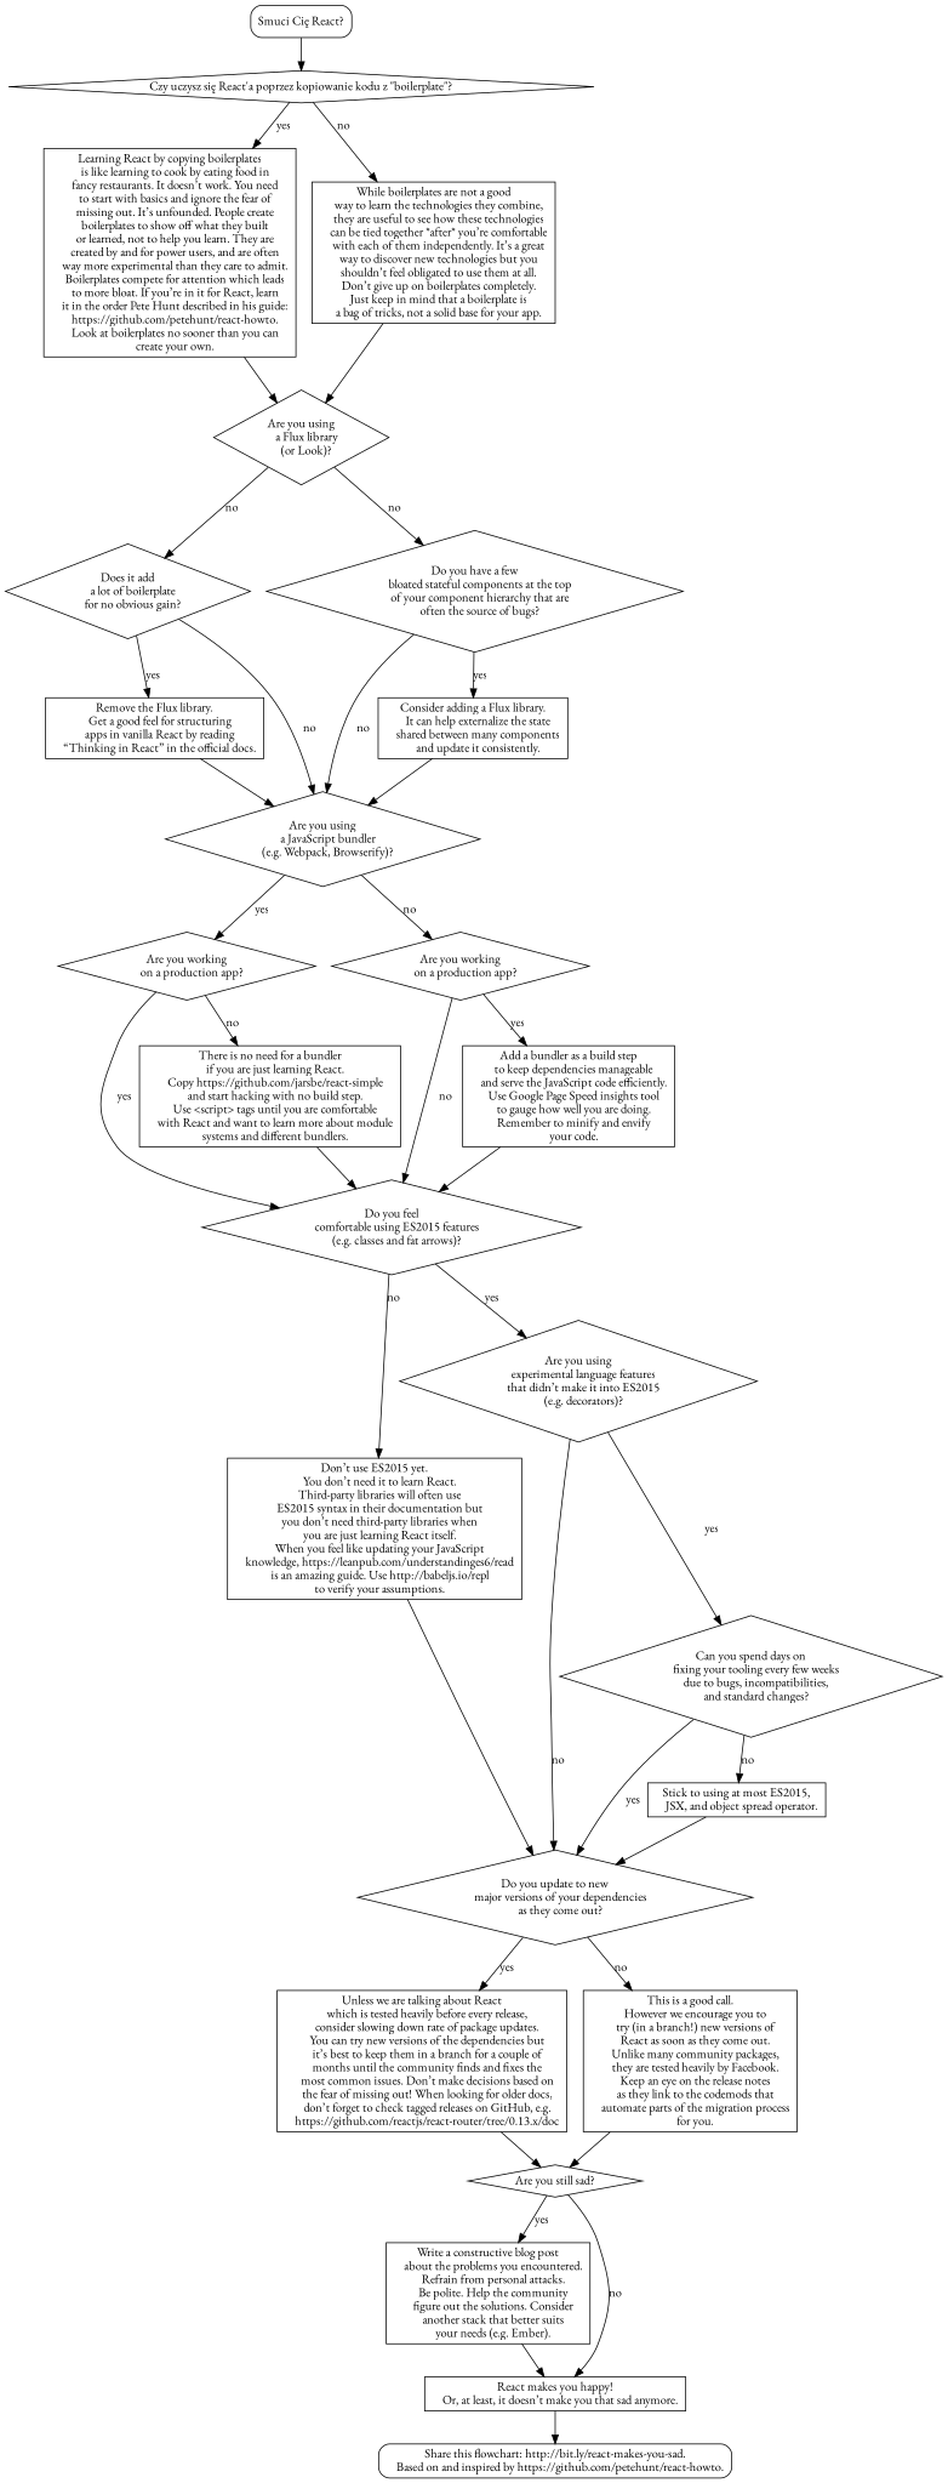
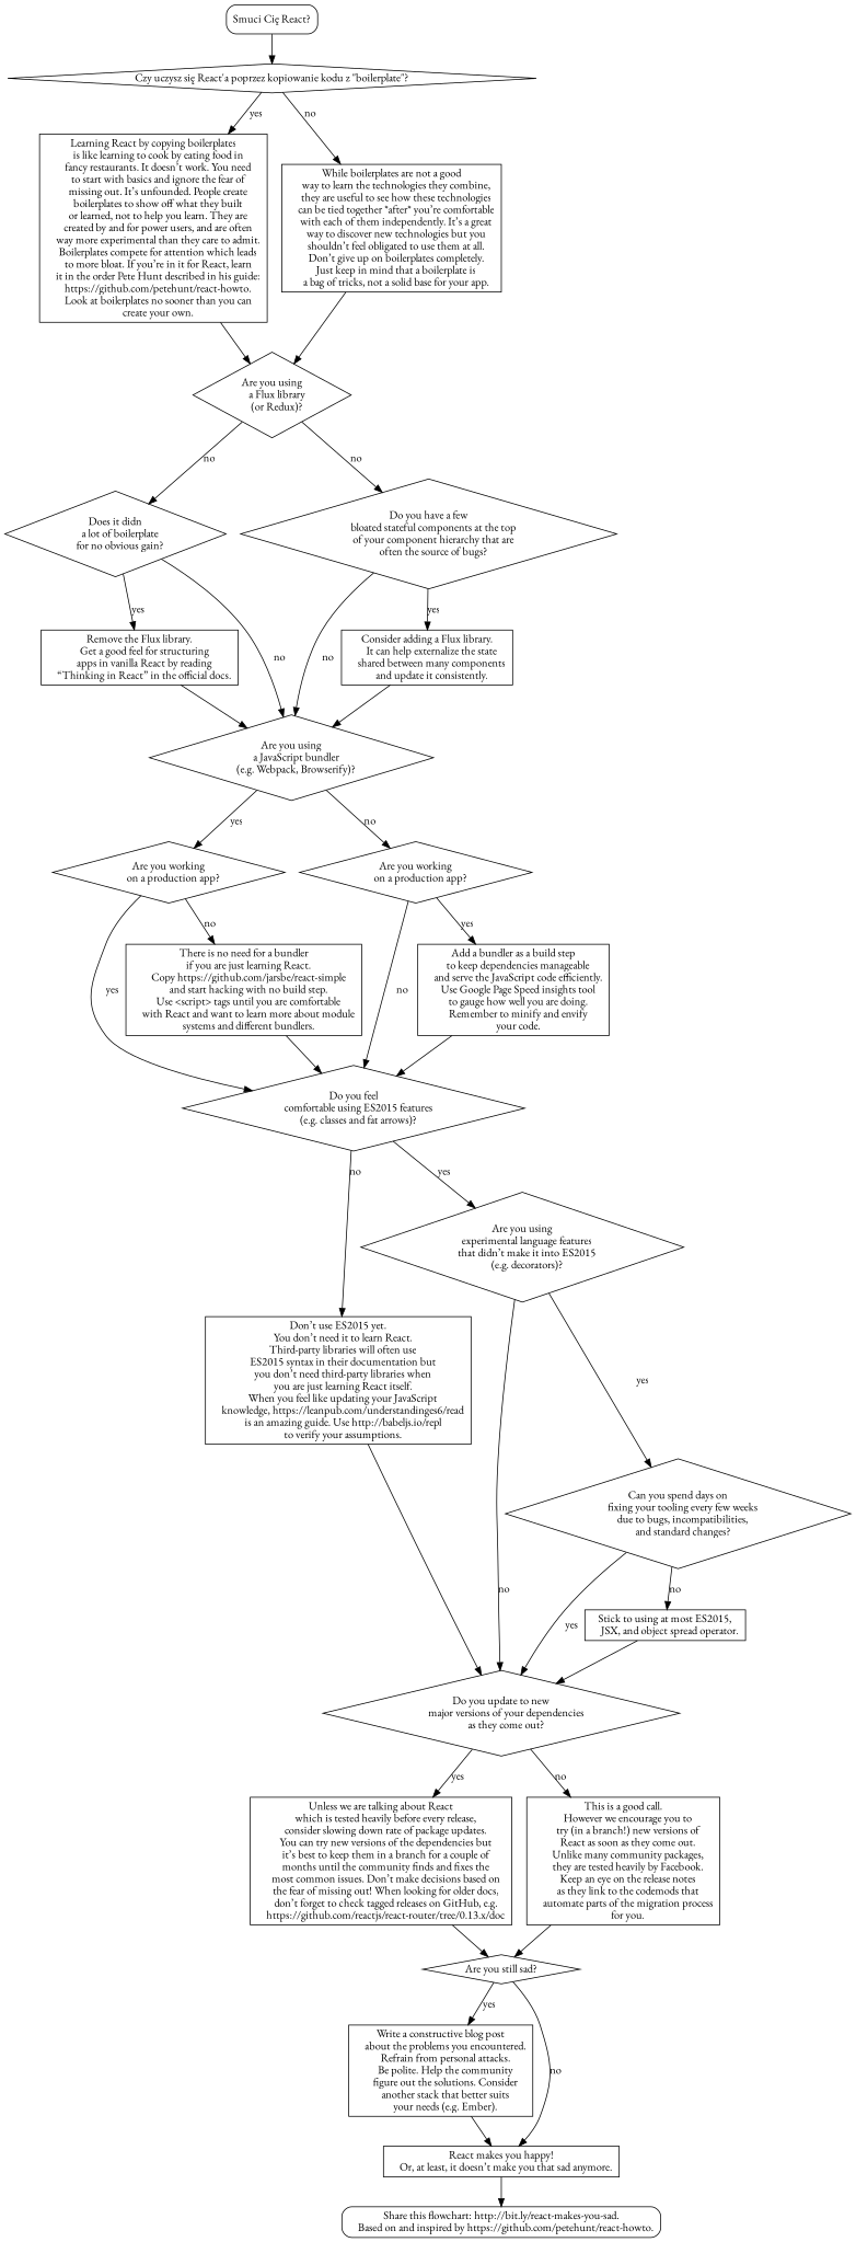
  digraph {
    fontname="EB Garamond"
    node [fontname="EB Garamond" shape=box]
    edge [fontname="EB Garamond"]
    n1 [label="Smuci Cię React?" style=rounded]
    n2 [label="Czy uczysz się React'a poprzez kopiowanie kodu z \"boilerplate\"?" shape=diamond]
    n3 [label="Learning React by copying boilerplates\n    is like learning to cook by eating food in\n    fancy restaurants. It doesn’t work. You need\n    to start with basics and ignore the fear of\n    missing out. It’s unfounded. People create\n    boilerplates to show off what they built\n    or learned, not to help you learn. They are\n    created by and for power users, and are often\n    way more experimental than they care to admit.\n    Boilerplates compete for attention which leads\n    to more bloat. If you’re in it for React, learn\n    it in the order Pete Hunt described in his guide:\n    https://github.com/petehunt/react-howto.\n    Look at boilerplates no sooner than you can\n    create your own."]
    n4 [label="While boilerplates are not a good\n    way to learn the technologies they combine,\n    they are useful to see how these technologies\n    can be tied together *after* you’re comfortable\n    with each of them independently. It’s a great\n    way to discover new technologies but you\n    shouldn’t feel obligated to use them at all.\n    Don’t give up on boilerplates completely.\n    Just keep in mind that a boilerplate is\n    a bag of tricks, not a solid base for your app."]
-   n5 [label="Are you using\n    a Flux library\n    (or Look)?" shape=diamond]
-   n6 [label="Does it add\n    a lot of boilerplate\n    for no obvious gain?" shape=diamond]
+   n5 [label="Are you using\n    a Flux library\n    (or Redux)?" shape=diamond]
+   n6 [label="Does it didn\n    a lot of boilerplate\n    for no obvious gain?" shape=diamond]
    n7 [label="Do you have a few\n    bloated stateful components at the top\n    of your component hierarchy that are\n    often the source of bugs?" shape=diamond]
    n8 [label="Remove the Flux library.\n    Get a good feel for structuring\n    apps in vanilla React by reading\n    “Thinking in React” in the official docs."]
    n9 [label="Are you using\n    a JavaScript bundler\n    (e.g. Webpack, Browserify)?" shape=diamond]
    n10 [label="Consider adding a Flux library.\n    It can help externalize the state\n    shared between many components\n    and update it consistently."]
    n11 [label="Are you working\n    on a production app?" shape=diamond]
    n12 [label="Are you working\n    on a production app?" shape=diamond]
    n13 [label="Do you feel\n    comfortable using ES2015 features\n    (e.g. classes and fat arrows)?" shape=diamond]
    n14 [label="There is no need for a bundler\n    if you are just learning React.\n    Copy https://github.com/jarsbe/react-simple\n    and start hacking with no build step.\n    Use <script> tags until you are comfortable\n    with React and want to learn more about module\n    systems and different bundlers."]
    n15 [label="Add a bundler as a build step\n    to keep dependencies manageable\n    and serve the JavaScript code efficiently.\n    Use Google Page Speed insights tool\n    to gauge how well you are doing.\n    Remember to minify and envify\n    your code."]
    n16 [label="Don’t use ES2015 yet.\n    You don’t need it to learn React.\n    Third-party libraries will often use\n    ES2015 syntax in their documentation but\n    you don’t need third-party libraries when\n    you are just learning React itself.\n    When you feel like updating your JavaScript\n    knowledge, https://leanpub.com/understandinges6/read\n    is an amazing guide. Use http://babeljs.io/repl\n    to verify your assumptions."]
    n17 [label="Are you using\n    experimental language features\n    that didn’t make it into ES2015\n    (e.g. decorators)?" shape=diamond]
    n18 [label="Do you update to new\n    major versions of your dependencies\n    as they come out?" shape=diamond]
    n19 [label="Can you spend days on\n    fixing your tooling every few weeks\n    due to bugs, incompatibilities,\n    and standard changes?" shape=diamond]
    n20 [label="Unless we are talking about React\n    which is tested heavily before every release,\n    consider slowing down rate of package updates.\n    You can try new versions of the dependencies but\n    it’s best to keep them in a branch for a couple of\n    months until the community finds and fixes the\n    most common issues. Don’t make decisions based on\n    the fear of missing out! When looking for older docs,\n    don’t forget to check tagged releases on GitHub, e.g.\n    https://github.com/reactjs/react-router/tree/0.13.x/doc"]
    n21 [label="This is a good call.\n    However we encourage you to\n    try (in a branch!) new versions of\n    React as soon as they come out.\n    Unlike many community packages,\n    they are tested heavily by Facebook.\n    Keep an eye on the release notes\n    as they link to the codemods that\n    automate parts of the migration process\n    for you."]
    n22 [label="Stick to using at most ES2015,\n    JSX, and object spread operator."]
    n23 [label="Are you still sad?" shape=diamond]
    n24 [label="Write a constructive blog post\n    about the problems you encountered.\n    Refrain from personal attacks.\n    Be polite. Help the community\n    figure out the solutions. Consider\n    another stack that better suits\n    your needs (e.g. Ember)."]
    n25 [label="React makes you happy!\n    Or, at least, it doesn’t make you that sad anymore."]
    n26 [label="Share this flowchart: http://bit.ly/react-makes-you-sad.\n    Based on and inspired by https://github.com/petehunt/react-howto." style=rounded]
    n1 -> n2
    n2 -> n3 [label=yes]
    n2 -> n4 [label=no]
    n3 -> n5
    n4 -> n5
    n5 -> n6 [label=no]
    n5 -> n7 [label=no]
    n6 -> n8 [label=yes]
    n6 -> n9 [label=no]
    n7 -> n9 [label=no]
    n7 -> n10 [label=yes]
    n8 -> n9
    n9 -> n11 [label=yes]
    n9 -> n12 [label=no]
    n10 -> n9
    n11 -> n13 [label=yes]
    n11 -> n14 [label=no]
    n12 -> n13 [label=no]
    n12 -> n15 [label=yes]
    n13 -> n16 [label=no]
    n13 -> n17 [label=yes]
    n14 -> n13
    n15 -> n13
    n16 -> n18
    n17 -> n18 [label=no]
    n17 -> n19 [label=yes]
    n18 -> n20 [label=yes]
    n18 -> n21 [label=no]
    n19 -> n18 [label=yes]
    n19 -> n22 [label=no]
    n20 -> n23
    n21 -> n23
    n22 -> n18
    n23 -> n24 [label=yes]
    n23 -> n25 [label=no]
    n24 -> n25
    n25 -> n26
  }
